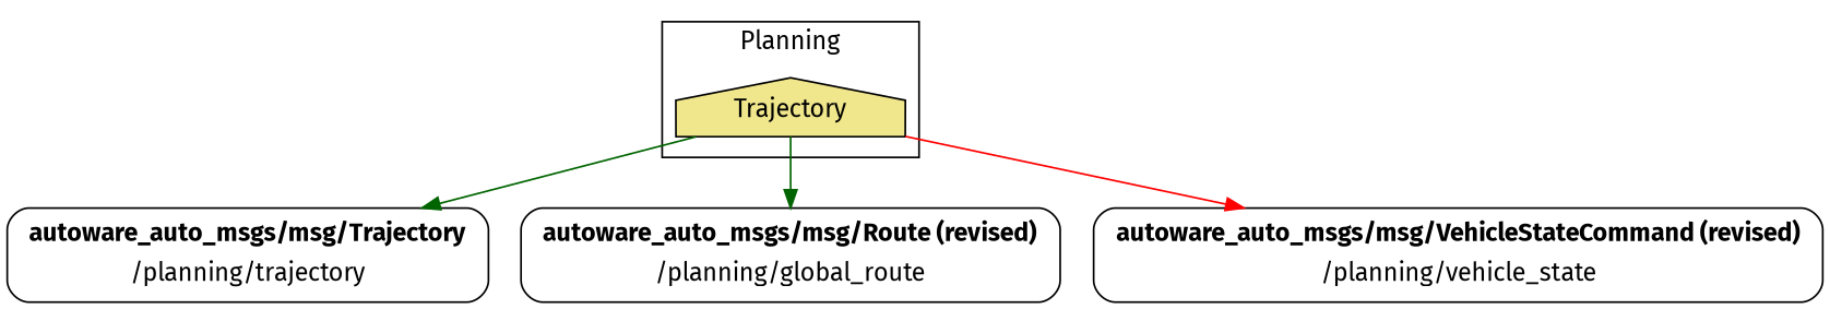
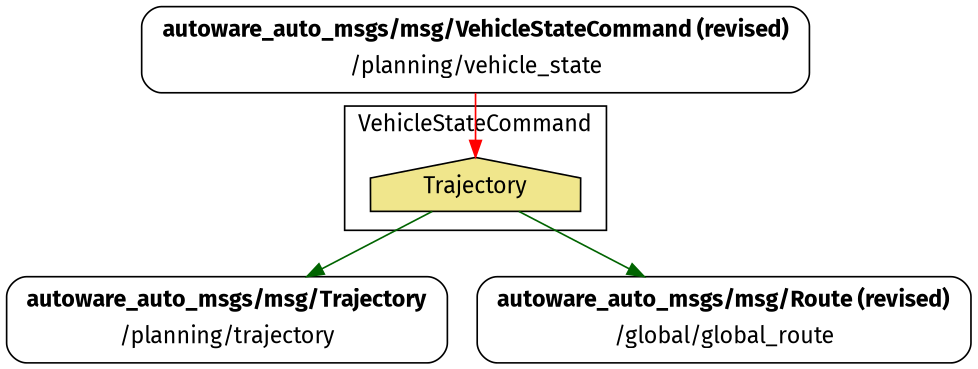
  digraph {
    fontname="Fira Sans"
    node [fontname="Fira Sans" shape=box style=rounded]
    edge [color=darkgreen fontname="Fira Sans"]
    n1 [fillcolor=khaki label=Trajectory shape=house style=filled]
    n2 [label=<<TABLE BORDER="0"><TR><TD><b>autoware_auto_msgs/msg/Trajectory</b></TD></TR><TR><TD>/planning/trajectory</TD></TR></TABLE>>]
-   n3 [label=<<TABLE BORDER="0"><TR><TD><b>autoware_auto_msgs/msg/Route (revised)</b></TD></TR><TR><TD>/planning/global_route</TD></TR></TABLE>>]
+   n3 [label=<<TABLE BORDER="0"><TR><TD><b>autoware_auto_msgs/msg/Route (revised)</b></TD></TR><TR><TD>/global/global_route</TD></TR></TABLE>>]
    n4 [label=<<TABLE BORDER="0"><TR><TD><b>autoware_auto_msgs/msg/VehicleStateCommand (revised)</b></TD></TR><TR><TD>/planning/vehicle_state</TD></TR></TABLE>>]
    subgraph cluster_1 {
-     label=Planning
+     label=VehicleStateCommand
      n1
    }
    n1 -> n2
    n1 -> n3
-   n1 -> n4 [color=red]
+   n4 -> n1 [color=red]
  }
